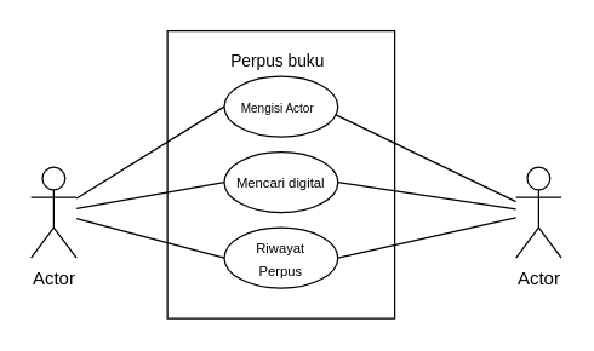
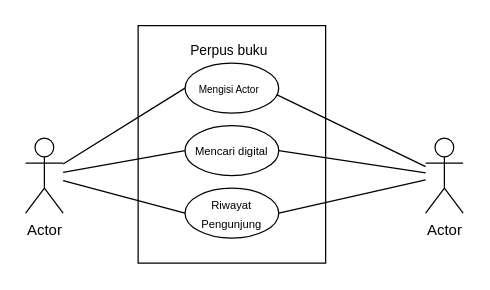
  <mxCell id="0" />
  <mxCell id="1" parent="0" />
  <mxCell id="2" value="Actor" style="shape=umlActor;verticalLabelPosition=bottom;verticalAlign=top;html=1;outlineConnect=0;" vertex="1" parent="1"><mxGeometry x="20" y="110" width="30" height="60" as="geometry" /></mxCell>
  <mxCell id="3" value="" style="rounded=0;whiteSpace=wrap;html=1;" vertex="1" parent="1"><mxGeometry x="110" y="20" width="150" height="190" as="geometry" /></mxCell>
  <mxCell id="4" value="Actor" style="shape=umlActor;verticalLabelPosition=bottom;verticalAlign=top;html=1;outlineConnect=0;" vertex="1" parent="1"><mxGeometry x="340" y="110" width="30" height="60" as="geometry" /></mxCell>
  <mxCell id="5" value="" style="ellipse;whiteSpace=wrap;html=1;" vertex="1" parent="1"><mxGeometry x="147.5" y="50" width="75" height="40" as="geometry" /></mxCell>
  <mxCell id="6" value="" style="ellipse;whiteSpace=wrap;html=1;" vertex="1" parent="1"><mxGeometry x="147.5" y="100" width="75" height="40" as="geometry" /></mxCell>
  <mxCell id="7" value="" style="ellipse;whiteSpace=wrap;html=1;" vertex="1" parent="1"><mxGeometry x="147.5" y="150" width="75" height="40" as="geometry" /></mxCell>
  <mxCell id="8" value="&lt;font style=&quot;font-size: 11px;&quot;&gt;Perpus buku&lt;/font&gt;" style="text;html=1;strokeColor=none;fillColor=none;align=center;verticalAlign=middle;whiteSpace=wrap;rounded=0;" vertex="1" parent="1"><mxGeometry x="142.5" y="30" width="80" height="20" as="geometry" /></mxCell>
  <mxCell id="9" value="" style="endArrow=none;html=1;rounded=0;entryX=0;entryY=0.5;entryDx=0;entryDy=0;" edge="1" parent="1" source="2" target="5"><mxGeometry width="50" height="50" relative="1" as="geometry"><mxPoint x="50" y="190" as="sourcePoint" /><mxPoint x="120.711" y="140" as="targetPoint" /></mxGeometry></mxCell>
  <mxCell id="10" value="" style="endArrow=none;html=1;rounded=0;entryX=0.977;entryY=0.63;entryDx=0;entryDy=0;entryPerimeter=0;" edge="1" parent="1" source="4" target="5"><mxGeometry width="50" height="50" relative="1" as="geometry"><mxPoint x="269.289" y="190" as="sourcePoint" /><mxPoint x="269.289" y="140" as="targetPoint" /></mxGeometry></mxCell>
  <mxCell id="11" value="&lt;font style=&quot;font-size: 8px;&quot;&gt;Mengisi Actor&lt;/font&gt;" style="text;html=1;strokeColor=none;fillColor=none;align=center;verticalAlign=middle;whiteSpace=wrap;rounded=0;" vertex="1" parent="1"><mxGeometry x="142.5" y="55" width="80" height="30" as="geometry" /></mxCell>
  <mxCell id="12" value="" style="endArrow=none;html=1;rounded=0;entryX=0;entryY=0.5;entryDx=0;entryDy=0;" edge="1" parent="1" source="2" target="7"><mxGeometry width="50" height="50" relative="1" as="geometry"><mxPoint x="50" y="190" as="sourcePoint" /><mxPoint x="292.143" y="230" as="targetPoint" /></mxGeometry></mxCell>
  <mxCell id="13" value="" style="endArrow=none;html=1;rounded=0;entryX=0;entryY=0.5;entryDx=0;entryDy=0;" edge="1" parent="1" source="2" target="6"><mxGeometry width="50" height="50" relative="1" as="geometry"><mxPoint x="50" y="190" as="sourcePoint" /><mxPoint x="275" y="65" as="targetPoint" /></mxGeometry></mxCell>
  <mxCell id="14" value="" style="endArrow=none;html=1;rounded=0;entryX=1;entryY=0.5;entryDx=0;entryDy=0;" edge="1" parent="1" source="4" target="6"><mxGeometry width="50" height="50" relative="1" as="geometry"><mxPoint x="269.289" y="190" as="sourcePoint" /><mxPoint x="345" y="65" as="targetPoint" /></mxGeometry></mxCell>
  <mxCell id="15" value="" style="endArrow=none;html=1;rounded=0;entryX=1;entryY=0.5;entryDx=0;entryDy=0;" edge="1" parent="1" source="4" target="7"><mxGeometry width="50" height="50" relative="1" as="geometry"><mxPoint x="269.289" y="190" as="sourcePoint" /><mxPoint x="269.289" y="140" as="targetPoint" /></mxGeometry></mxCell>
  <mxCell id="16" value="&lt;font style=&quot;font-size: 9px;&quot;&gt;Mencari digital&lt;/font&gt;" style="text;html=1;strokeColor=none;fillColor=none;align=center;verticalAlign=middle;whiteSpace=wrap;rounded=0;" vertex="1" parent="1"><mxGeometry x="140" y="105" width="90" height="30" as="geometry" /></mxCell>
- <mxCell id="17" value="&lt;font style=&quot;font-size: 9px;&quot;&gt;Riwayat Perpus&lt;/font&gt;" style="text;html=1;strokeColor=none;fillColor=none;align=center;verticalAlign=middle;whiteSpace=wrap;rounded=0;" vertex="1" parent="1"><mxGeometry x="155" y="155" width="60" height="30" as="geometry" /></mxCell>
+ <mxCell id="17" value="&lt;font style=&quot;font-size: 9px;&quot;&gt;Riwayat Pengunjung&lt;/font&gt;" style="text;html=1;strokeColor=none;fillColor=none;align=center;verticalAlign=middle;whiteSpace=wrap;rounded=0;" vertex="1" parent="1"><mxGeometry x="155" y="155" width="60" height="30" as="geometry" /></mxCell>
